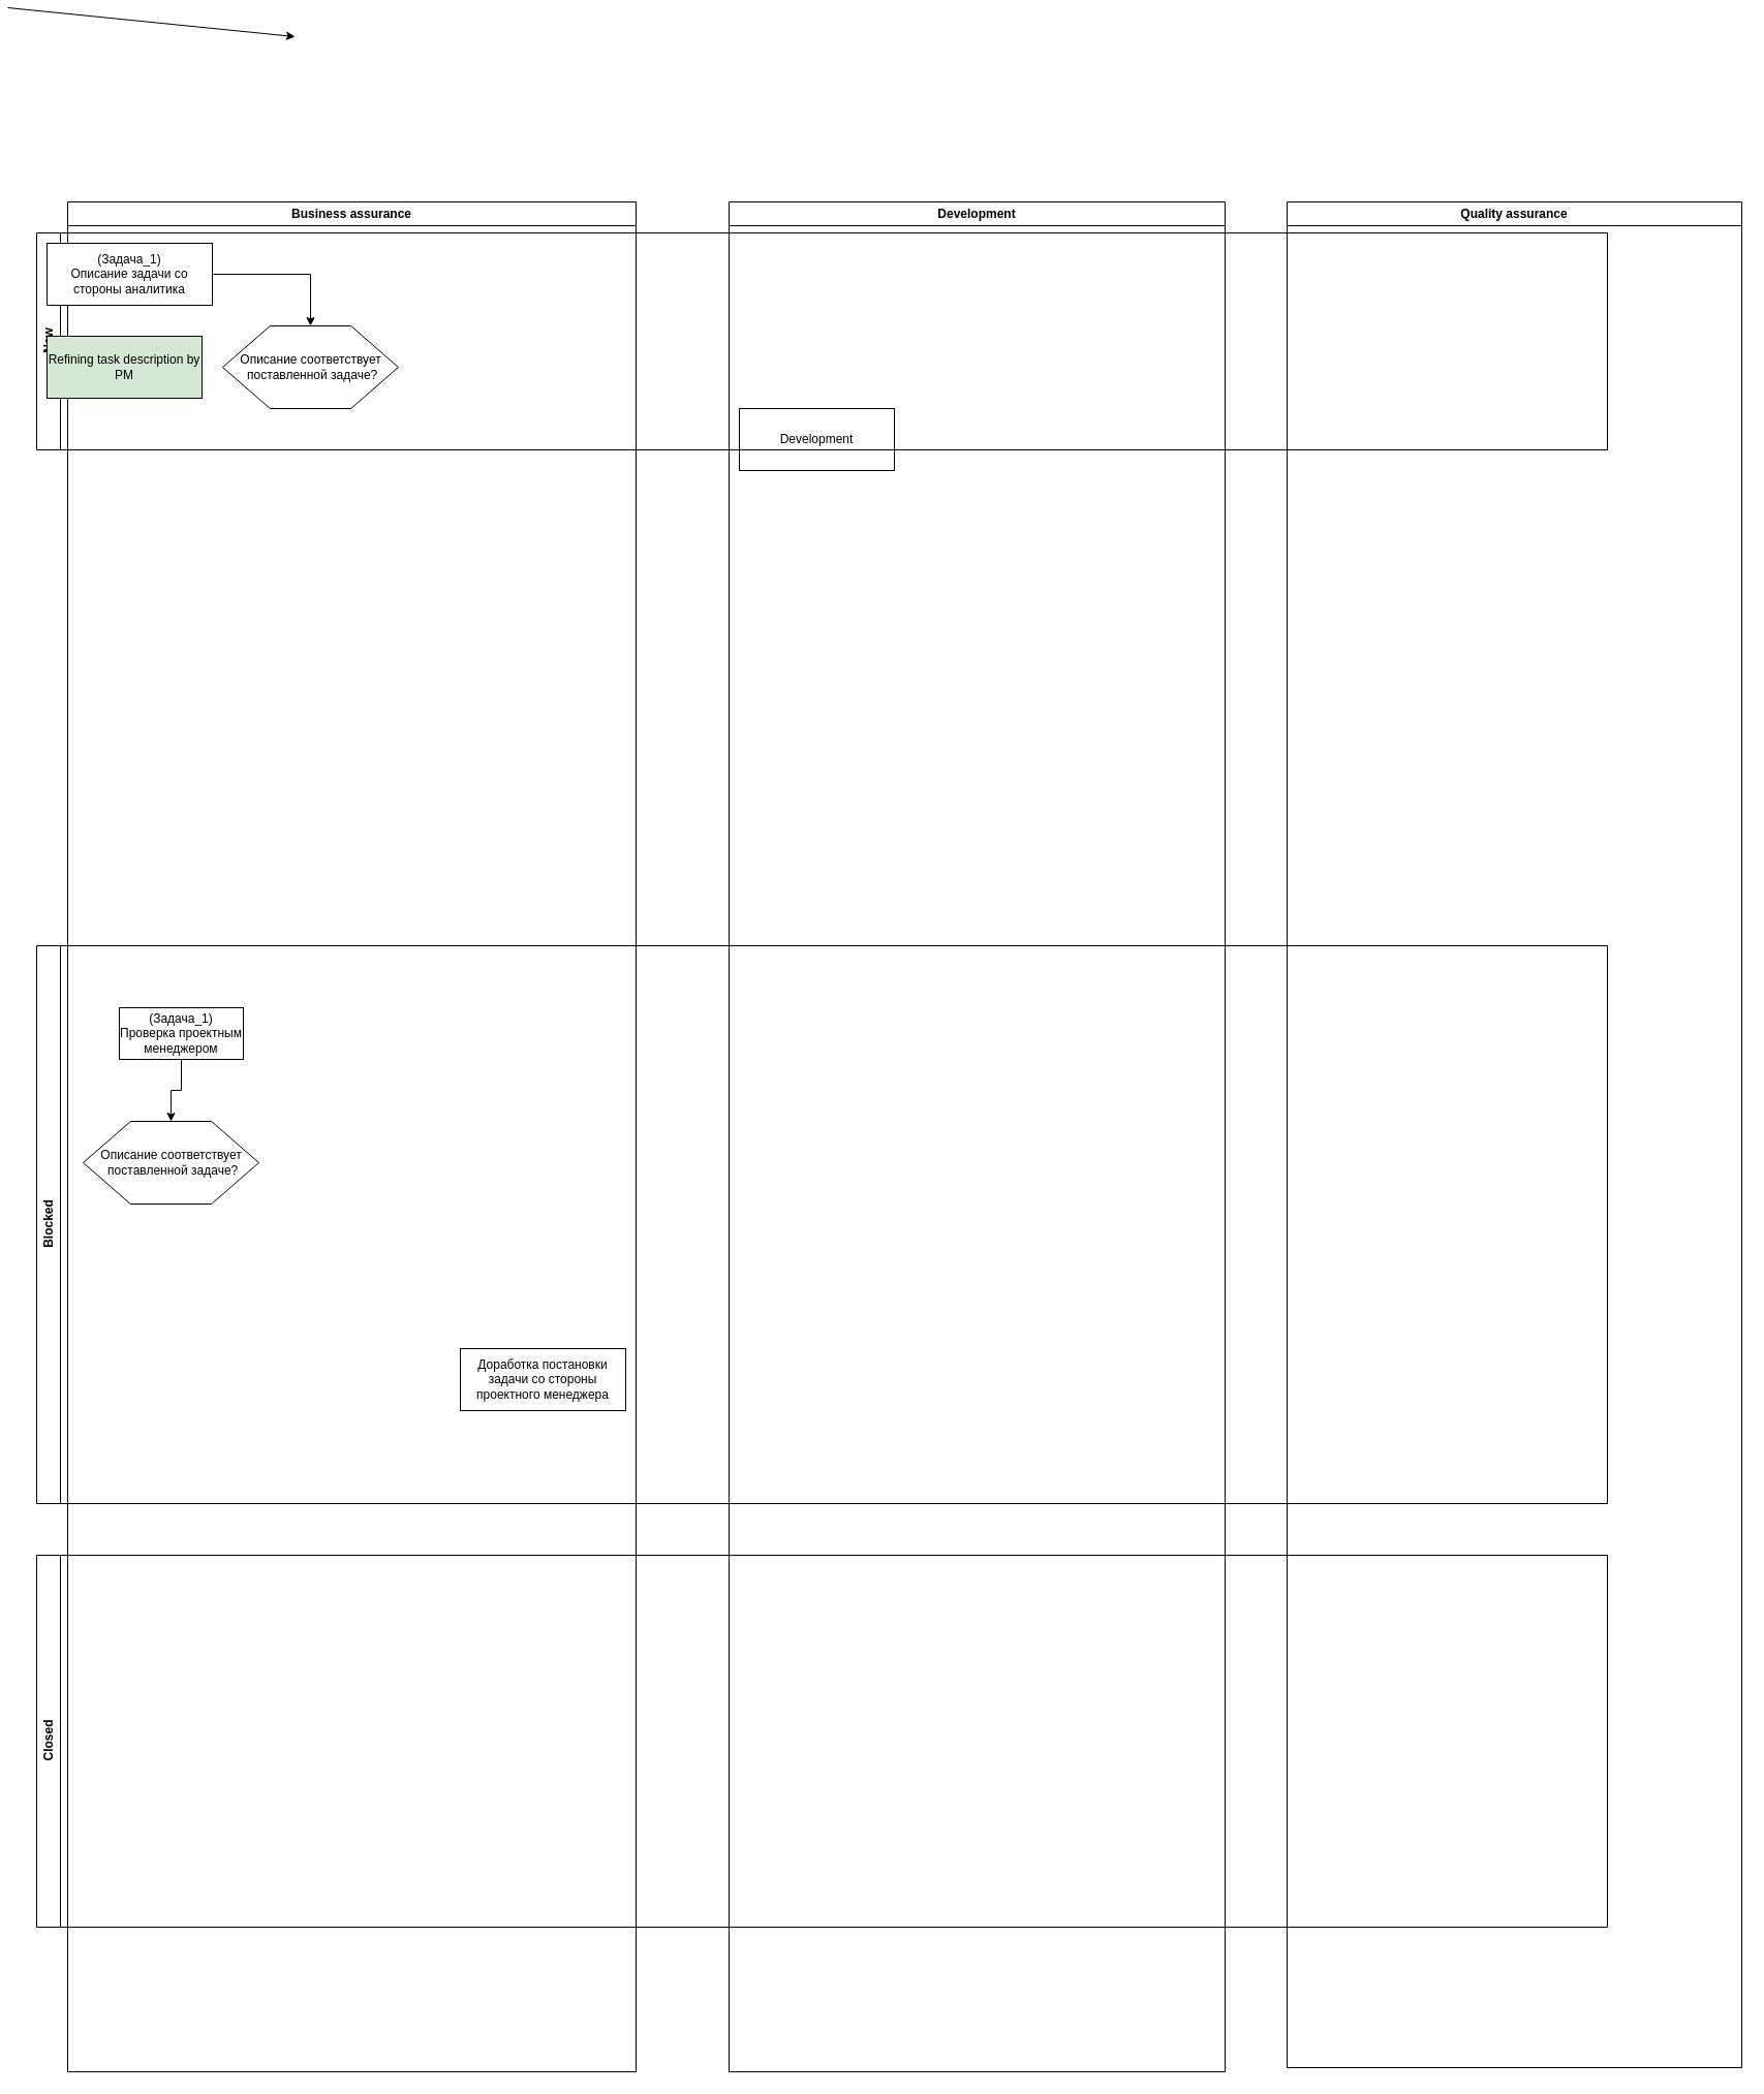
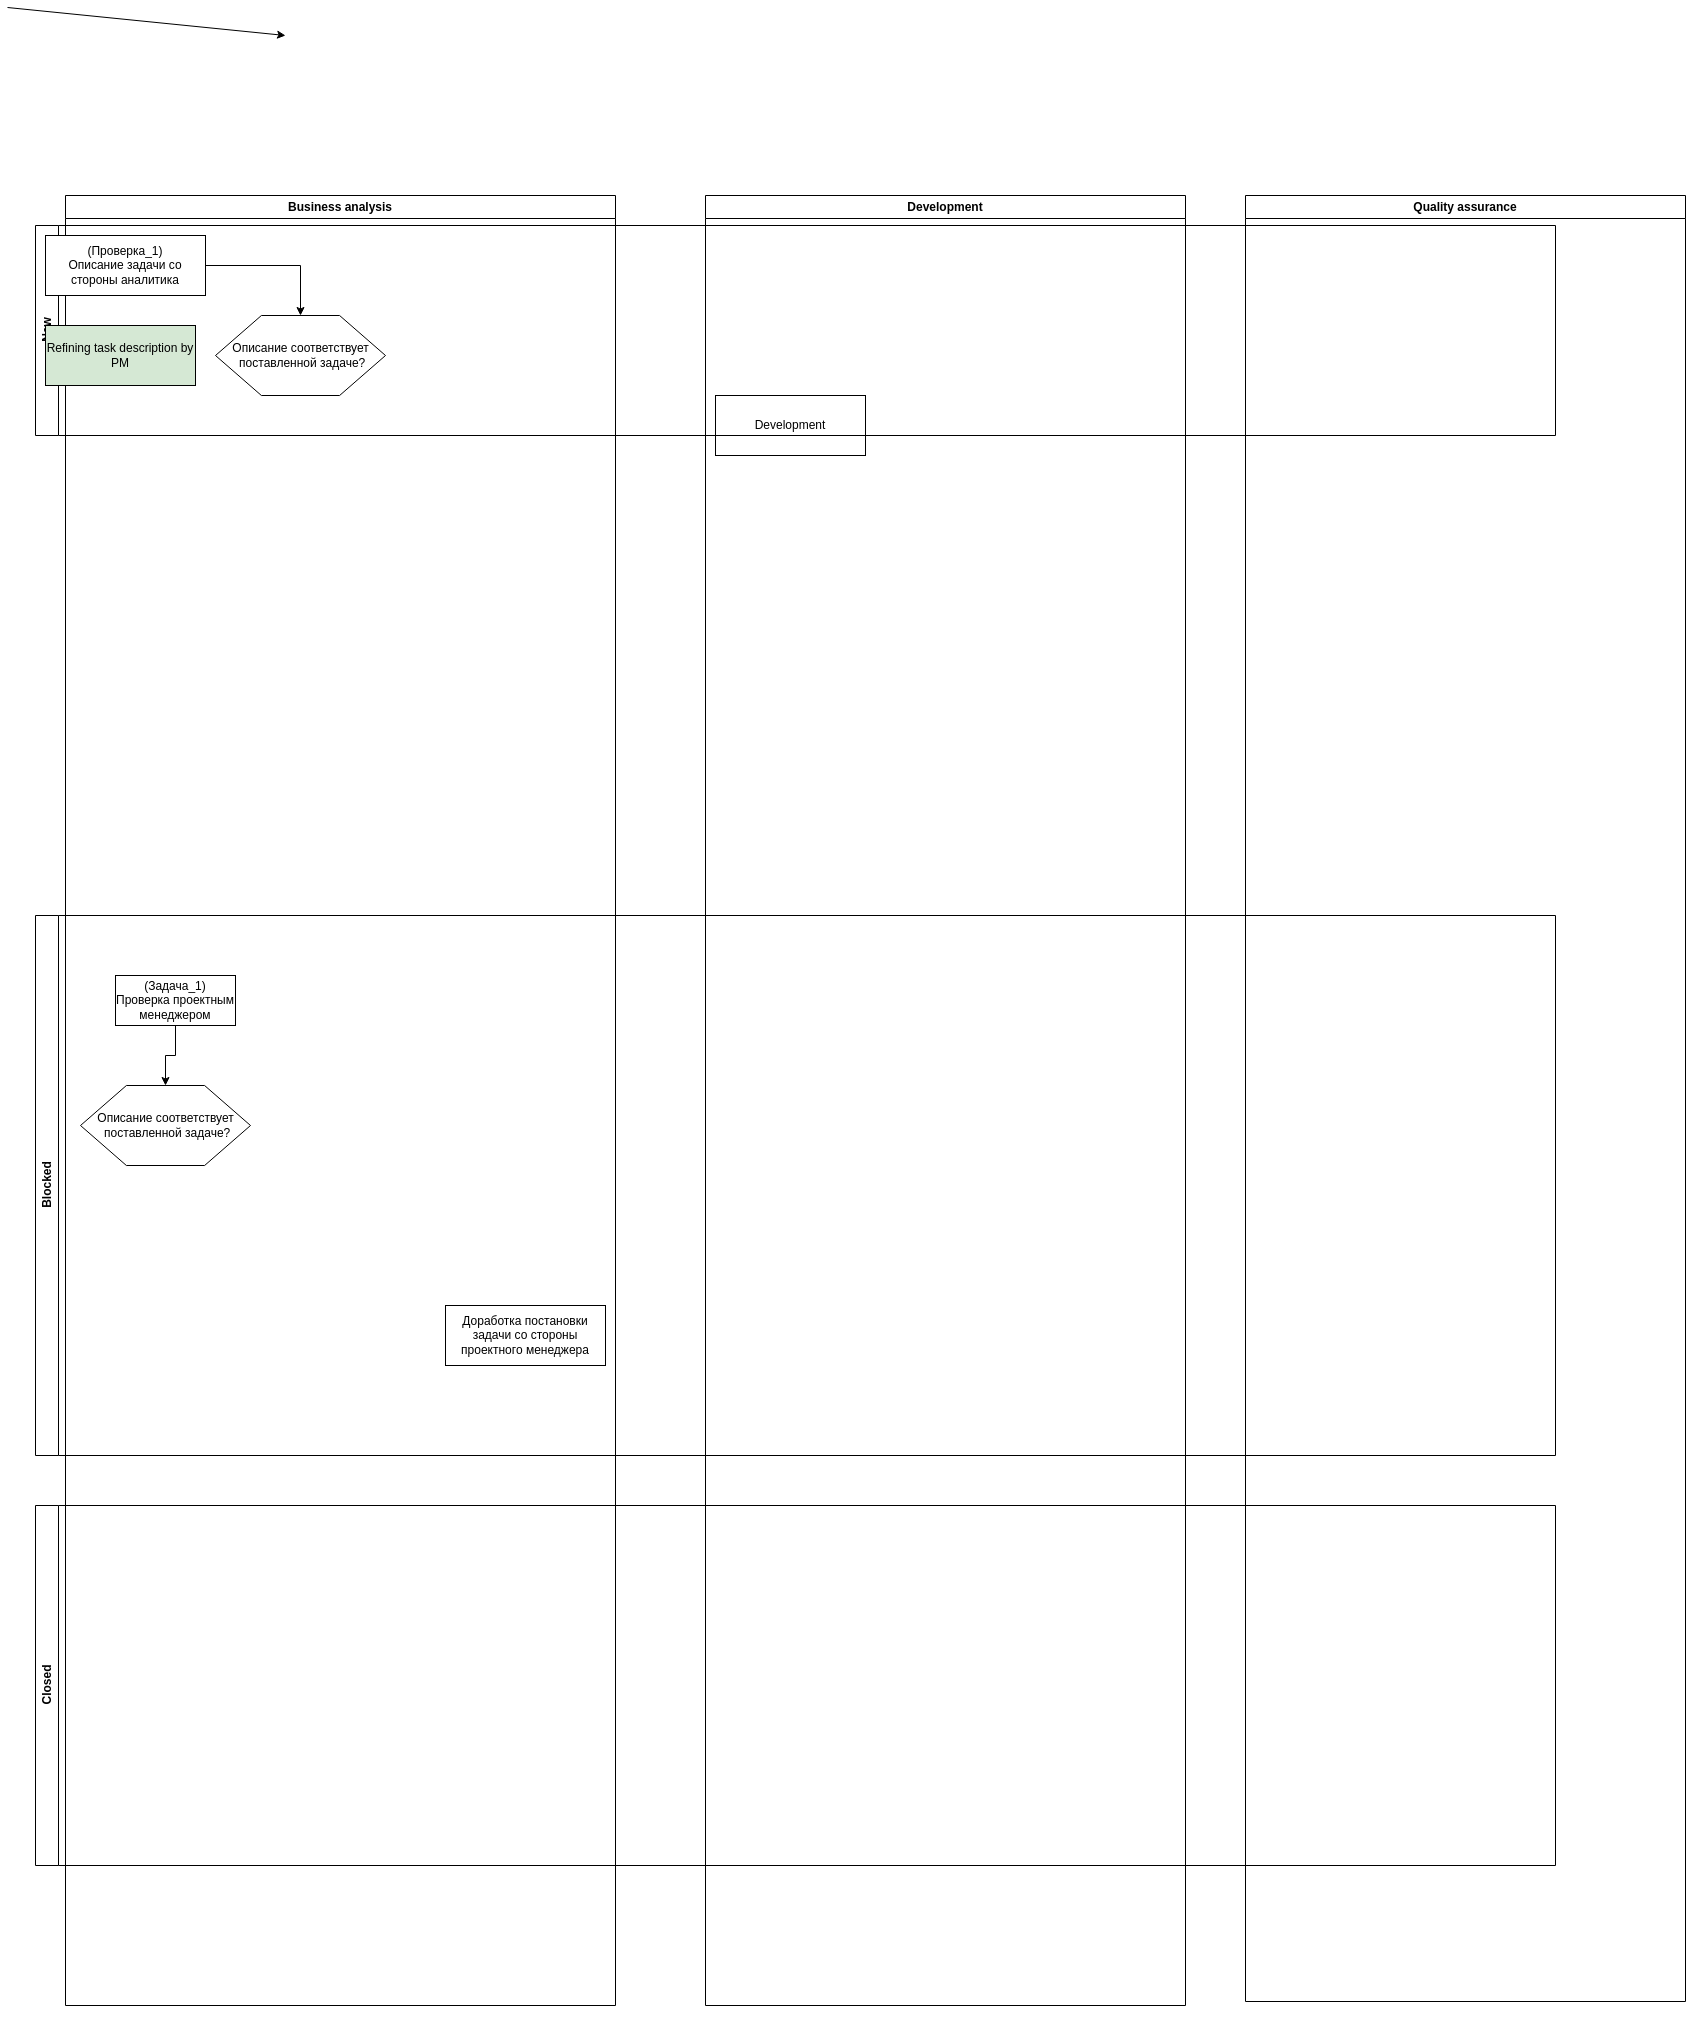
  <mxCell id="0" />
  <mxCell id="1" parent="0" />
  <mxCell id="2" value="" style="edgeStyle=orthogonalEdgeStyle;rounded=0;orthogonalLoop=1;jettySize=auto;html=1;" parent="1" source="0" edge="1"><mxGeometry relative="1" as="geometry"><mxPoint x="270" y="20" as="targetPoint" /></mxGeometry></mxCell>
- <mxCell id="3" value="Business assurance" style="swimlane;whiteSpace=wrap;html=1;" parent="1" vertex="1"><mxGeometry x="50" y="180" width="550" height="1810" as="geometry"><mxRectangle x="40" y="200" width="140" height="30" as="alternateBounds" /></mxGeometry></mxCell>
+ <mxCell id="3" value="Business analysis" style="swimlane;whiteSpace=wrap;html=1;" parent="1" vertex="1"><mxGeometry x="50" y="180" width="550" height="1810" as="geometry"><mxRectangle x="40" y="200" width="140" height="30" as="alternateBounds" /></mxGeometry></mxCell>
  <mxCell id="4" value="Blocked" style="swimlane;horizontal=0;whiteSpace=wrap;html=1;movable=1;resizable=1;rotatable=1;deletable=1;editable=1;locked=0;connectable=1;" parent="3" vertex="1"><mxGeometry x="-30" y="720" width="1520" height="540" as="geometry"><mxRectangle x="-30" y="640" width="40" height="70" as="alternateBounds" /></mxGeometry></mxCell>
  <mxCell id="5" value="Доработка постановки задачи со стороны проектного менеджера" style="whiteSpace=wrap;html=1;arcSize=6;movable=1;resizable=1;rotatable=1;deletable=1;editable=1;locked=0;connectable=1;direction=west;" parent="4" vertex="1"><mxGeometry x="410" y="390" width="160" height="60" as="geometry" /></mxCell>
  <mxCell id="6" value="Описание соответствует&lt;div&gt;&amp;nbsp;поставленной задаче?&lt;/div&gt;" style="verticalLabelPosition=middle;verticalAlign=middle;html=1;shape=hexagon;perimeter=hexagonPerimeter2;arcSize=6;size=0.27;labelPosition=center;align=center;" parent="4" vertex="1"><mxGeometry x="45" y="170" width="170" height="80" as="geometry" /></mxCell>
  <mxCell id="7" style="edgeStyle=orthogonalEdgeStyle;rounded=0;orthogonalLoop=1;jettySize=auto;html=1;" parent="4" source="8" target="6" edge="1"><mxGeometry relative="1" as="geometry" /></mxCell>
  <mxCell id="8" value="(Задача_1)&lt;div&gt;Проверка проектным менеджером&lt;/div&gt;" style="whiteSpace=wrap;html=1;arcSize=6;" parent="4" vertex="1"><mxGeometry x="80" y="60" width="120" height="50" as="geometry" /></mxCell>
  <mxCell id="9" value="Closed" style="swimlane;horizontal=0;whiteSpace=wrap;html=1;startSize=23;" parent="3" vertex="1"><mxGeometry x="-30" y="1310" width="1520" height="360" as="geometry"><mxRectangle x="10" y="480" width="40" height="60" as="alternateBounds" /></mxGeometry></mxCell>
  <mxCell id="10" value="Development" style="swimlane;whiteSpace=wrap;html=1;" parent="1" vertex="1"><mxGeometry x="690" y="180" width="480" height="1810" as="geometry" /></mxCell>
  <mxCell id="11" value="Quality assurance" style="swimlane;whiteSpace=wrap;html=1;" parent="1" vertex="1"><mxGeometry x="1230" y="180" width="440" height="1806" as="geometry" /></mxCell>
  <mxCell id="12" value="New" style="swimlane;horizontal=0;whiteSpace=wrap;html=1;" parent="1" vertex="1"><mxGeometry x="20" y="210" width="1520" height="210" as="geometry"><mxRectangle x="10" y="230" width="40" height="50" as="alternateBounds" /></mxGeometry></mxCell>
  <mxCell id="13" style="edgeStyle=orthogonalEdgeStyle;rounded=0;orthogonalLoop=1;jettySize=auto;html=1;" parent="12" source="15" target="14" edge="1"><mxGeometry relative="1" as="geometry" /></mxCell>
  <mxCell id="14" value="Описание соответствует&lt;div&gt;&amp;nbsp;поставленной задаче?&lt;/div&gt;" style="verticalLabelPosition=middle;verticalAlign=middle;html=1;shape=hexagon;perimeter=hexagonPerimeter2;arcSize=6;size=0.27;labelPosition=center;align=center;" parent="12" vertex="1"><mxGeometry x="180" y="90" width="170" height="80" as="geometry" /></mxCell>
- <mxCell id="15" value="(Задача_1)&lt;div&gt;Описание задачи со стороны аналитика&lt;/div&gt;" style="whiteSpace=wrap;html=1;arcSize=6;" parent="12" vertex="1"><mxGeometry x="10" y="10" width="160" height="60" as="geometry" /></mxCell>
+ <mxCell id="15" value="(Проверка_1)&lt;div&gt;Описание задачи со стороны аналитика&lt;/div&gt;" style="whiteSpace=wrap;html=1;arcSize=6;" parent="12" vertex="1"><mxGeometry x="10" y="10" width="160" height="60" as="geometry" /></mxCell>
  <mxCell id="16" value="Refining task description by PM" style="whiteSpace=wrap;html=1;fillColor=#d5e8d4;" parent="12" vertex="1"><mxGeometry x="10" y="100" width="150" height="60" as="geometry" /></mxCell>
  <mxCell id="17" value="Development" style="whiteSpace=wrap;html=1;" parent="10" vertex="1"><mxGeometry x="10" y="200" width="150" height="60" as="geometry" /></mxCell>
